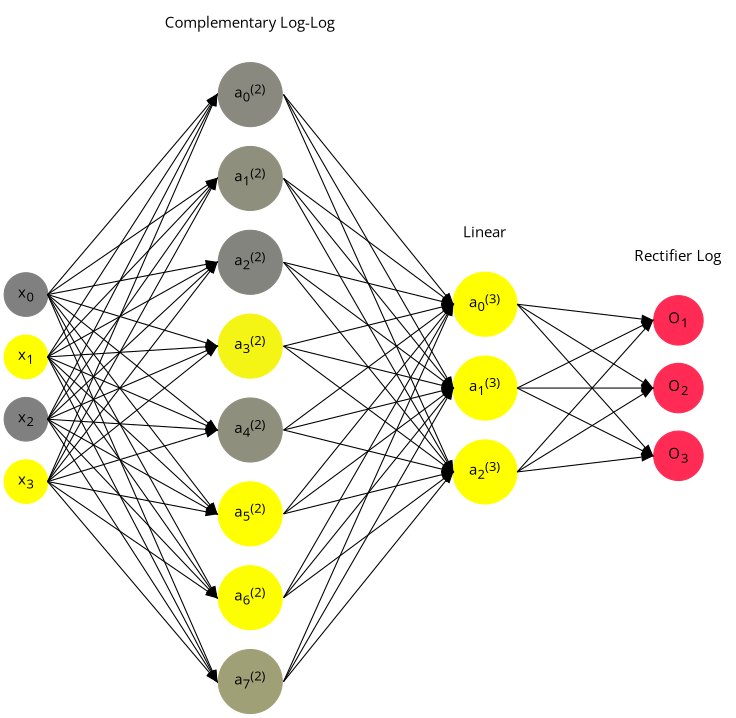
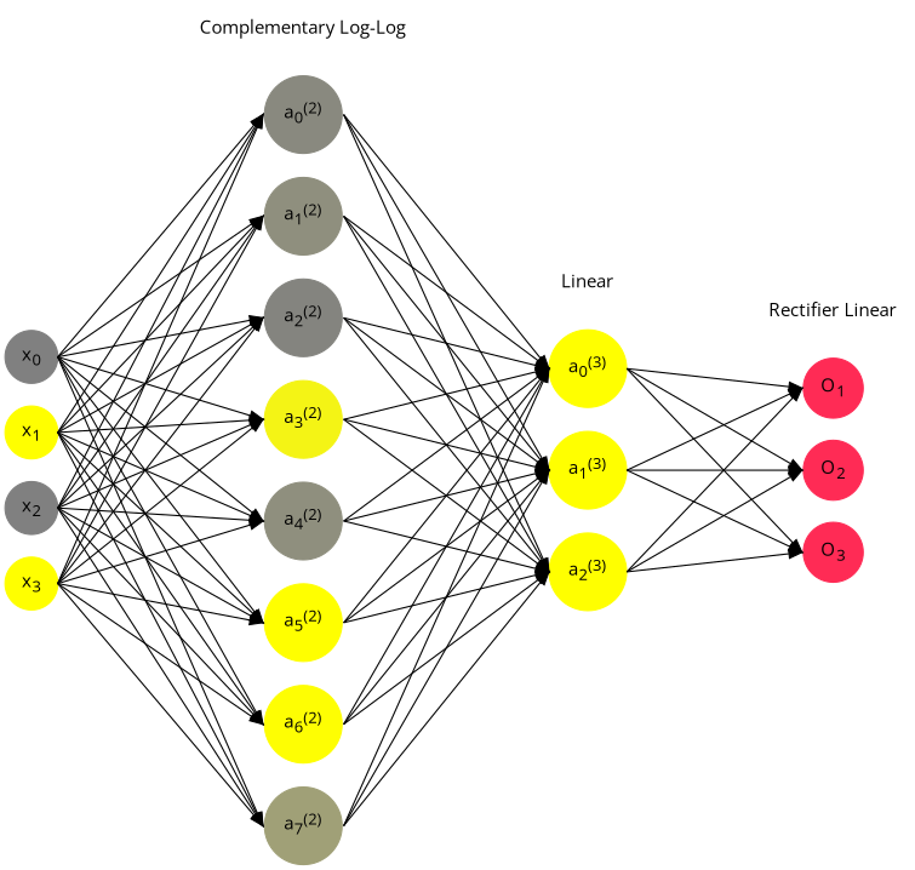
  digraph {
    rankdir=LR
    ranksep=1.4
    splines=false
    fontname="Open Sans"
    node [shape=circle style=filled fontname="Open Sans"]
    edge [headport=w style=solid tailport=e fontname="Open Sans"]
    n1 [color="0.1667, 0.0, 0.5" fillcolor="0.1667, 0.0, 0.5" label=<x<sub>0</sub>>]
    n2 [color="0.1667, 1.0, 1.0" fillcolor="0.1667, 1.0, 1.0" label=<x<sub>1</sub>>]
    n3 [color="0.1667, 0.0, 0.5" fillcolor="0.1667, 0.0, 0.5" label=<x<sub>2</sub>>]
    n4 [color="0.1667, 1.0, 1.0" fillcolor="0.1667, 1.0, 1.0" label=<x<sub>3</sub>>]
    n5 [color="0.1667, 0.073945, 0.536973" fillcolor="0.1667, 0.073945, 0.536973" label=<a<sub>0</sub><sup>(2)</sup>>]
    n6 [color="0.1667, 0.124831, 0.562415" fillcolor="0.1667, 0.124831, 0.562415" label=<a<sub>1</sub><sup>(2)</sup>>]
    n7 [color="0.1667, 0.036086, 0.518043" fillcolor="0.1667, 0.036086, 0.518043" label=<a<sub>2</sub><sup>(2)</sup>>]
    n8 [color="0.1667, 0.911351, 0.955676" fillcolor="0.1667, 0.911351, 0.955676" label=<a<sub>3</sub><sup>(2)</sup>>]
    n9 [color="0.1667, 0.121406, 0.560703" fillcolor="0.1667, 0.121406, 0.560703" label=<a<sub>4</sub><sup>(2)</sup>>]
    n10 [color="0.1667, 1.000000, 1.000000" fillcolor="0.1667, 1.000000, 1.000000" label=<a<sub>5</sub><sup>(2)</sup>>]
    n11 [color="0.1667, 0.987731, 0.993865" fillcolor="0.1667, 0.987731, 0.993865" label=<a<sub>6</sub><sup>(2)</sup>>]
    n12 [color="0.1667, 0.255191, 0.627595" fillcolor="0.1667, 0.255191, 0.627595" label=<a<sub>7</sub><sup>(2)</sup>>]
    n13 [color="0.1667, 1.036547, 1.018274" fillcolor="0.1667, 1.036547, 1.018274" label=<a<sub>0</sub><sup>(3)</sup>>]
    n14 [color="0.1667, 8.471106, 4.735553" fillcolor="0.1667, 8.471106, 4.735553" label=<a<sub>1</sub><sup>(3)</sup>>]
    n15 [color="0.1667, 2.777094, 1.888547" fillcolor="0.1667, 2.777094, 1.888547" label=<a<sub>2</sub><sup>(3)</sup>>]
    n16 [color="0.9667, 0.83, 1.0" fillcolor="0.9667, 0.83, 1.0" label=<O<sub>1</sub>>]
    n17 [color="0.9667, 0.83, 1.0" fillcolor="0.9667, 0.83, 1.0" label=<O<sub>2</sub>>]
    n18 [color="0.9667, 0.83, 1.0" fillcolor="0.9667, 0.83, 1.0" label=<O<sub>3</sub>>]
    n19 [label="Complementary Log-Log" shape=plaintext style=""]
    n20 [label=Linear shape=plaintext style=""]
-   n21 [label="Rectifier Log" shape=plaintext style=""]
+   n21 [label="Rectifier Linear" shape=plaintext style=""]
    subgraph sub_1 {
      n1
    }
    subgraph sub_2 {
      n2
    }
    subgraph sub_3 {
      n3
    }
    subgraph sub_4 {
      n4
    }
    subgraph sub_5 {
      n5
    }
    subgraph sub_6 {
      n6
    }
    subgraph sub_7 {
      n7
    }
    subgraph sub_8 {
      n8
    }
    subgraph sub_9 {
      n9
    }
    subgraph sub_10 {
      n10
    }
    subgraph sub_11 {
      n11
    }
    subgraph sub_12 {
      n12
    }
    subgraph sub_13 {
      n13
    }
    subgraph sub_14 {
      n14
    }
    subgraph sub_15 {
      n15
    }
    subgraph sub_16 {
      n16
    }
    subgraph sub_17 {
      n17
    }
    subgraph sub_18 {
      n18
    }
    subgraph sub_19 {
      rank=same
      n1
      n2
      n3
      n4
    }
    subgraph sub_20 {
      rank=same
      n5
      n6
      n7
      n8
      n9
      n10
      n11
      n12
    }
    subgraph sub_21 {
      rank=same
      n13
      n14
      n15
    }
    subgraph sub_22 {
      rank=same
      n16
      n17
      n18
    }
    subgraph sub_23 {
      rank=same
      n5
      n19
    }
    subgraph sub_24 {
      rank=same
      n13
      n20
    }
    subgraph sub_25 {
      rank=same
      n16
      n21
    }
    n1 -> n2 [style=invis]
    n1 -> n5
    n1 -> n6
    n1 -> n7
    n1 -> n8
    n1 -> n9
    n1 -> n10
    n1 -> n11
    n1 -> n12
    n2 -> n3 [style=invis]
    n2 -> n5
    n2 -> n6
    n2 -> n7
    n2 -> n8
    n2 -> n9
    n2 -> n10
    n2 -> n11
    n2 -> n12
    n3 -> n4 [style=invis]
    n3 -> n5
    n3 -> n6
    n3 -> n7
    n3 -> n8
    n3 -> n9
    n3 -> n10
    n3 -> n11
    n3 -> n12
    n4 -> n5
    n4 -> n6
    n4 -> n7
    n4 -> n8
    n4 -> n9
    n4 -> n10
    n4 -> n11
    n4 -> n12
    n5 -> n6 [style=invis]
    n5 -> n13
    n5 -> n14
    n5 -> n15
    n6 -> n7 [style=invis]
    n6 -> n13
    n6 -> n14
    n6 -> n15
    n7 -> n8 [style=invis]
    n7 -> n13
    n7 -> n14
    n7 -> n15
    n8 -> n9 [style=invis]
    n8 -> n13
    n8 -> n14
    n8 -> n15
    n9 -> n10 [style=invis]
    n9 -> n13
    n9 -> n14
    n9 -> n15
    n10 -> n11 [style=invis]
    n10 -> n13
    n10 -> n14
    n10 -> n15
    n11 -> n12 [style=invis]
    n11 -> n13
    n11 -> n14
    n11 -> n15
    n12 -> n13
    n12 -> n14
    n12 -> n15
    n13 -> n14 [style=invis]
    n13 -> n16
    n13 -> n17
    n13 -> n18
    n14 -> n15 [style=invis]
    n14 -> n16
    n14 -> n17
    n14 -> n18
    n15 -> n16
    n15 -> n17
    n15 -> n18
    n16 -> n17 [style=invis]
    n17 -> n18 [style=invis]
    n19 -> n5 [style=invis]
    n20 -> n13 [style=invis]
    n21 -> n16 [style=invis]
  }
